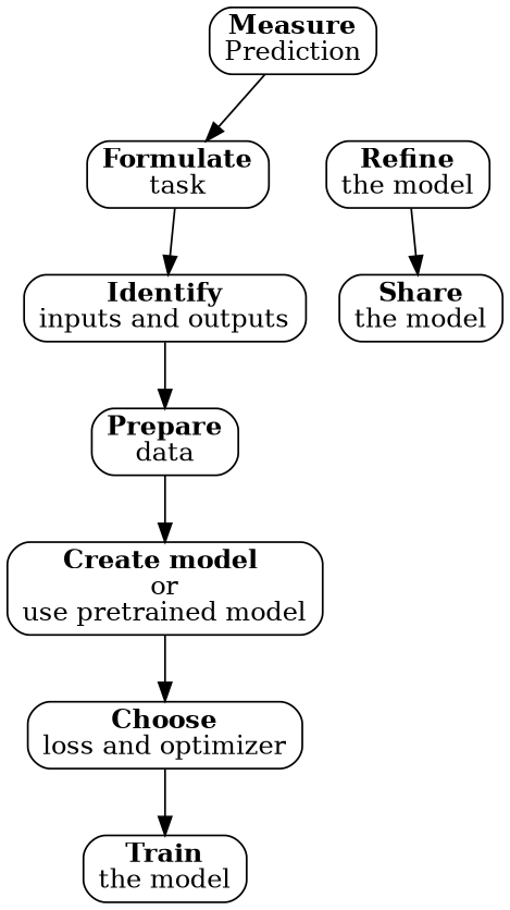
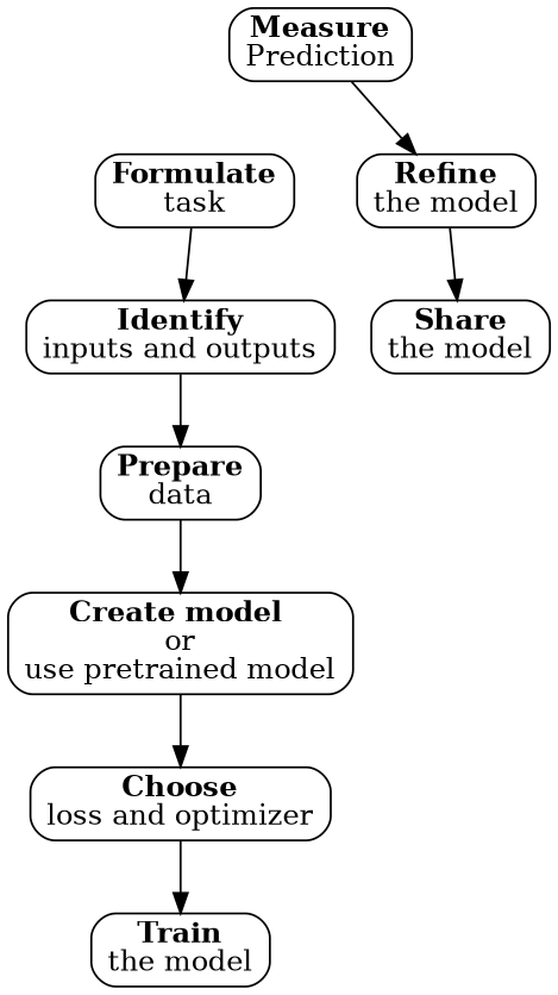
  digraph {
    rankdir=TB
    node [shape=rect style=rounded]
    n1 [label=<<B>Formulate</B><BR/>task>]
    n2 [label=<<B>Identify</B><BR/>inputs and outputs>]
    n3 [label=<<B>Prepare</B><BR/>data>]
    n4 [label=<<B>Create model </B><BR/>or<BR/>use pretrained model>]
    n5 [label=<<B>Choose</B><BR/>loss and optimizer>]
    n6 [label=<<B>Train</B><BR/>the model>]
    n7 [label=<<B>Measure</B><BR/>Prediction>]
    n8 [label=<<B>Refine</B><BR/>the model>]
    n9 [label=<<B>Share</B><BR/>the model>]
    n1 -> n2
    n2 -> n3
    n3 -> n4
    n4 -> n5
    n5 -> n6
-   n7 -> n1
+   n7 -> n8
    n8 -> n9
  }
